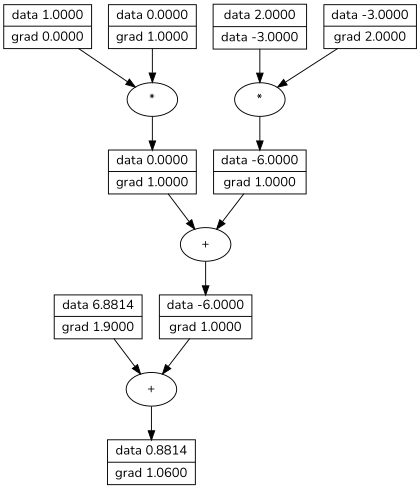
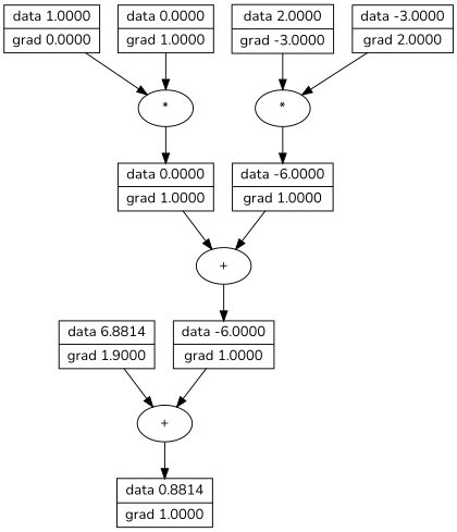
  digraph {
    fontname=Nunito
    rankdir=TB
    node [fontname=Nunito shape=record]
    edge [fontname=Nunito]
    n1 [label="{ data 6.8814 | grad 1.9000 }"]
    n2 [label="+" shape=""]
-   n3 [label="{ data 0.8814 | grad 1.0600 }"]
+   n3 [label="{ data 0.8814 | grad 1.0000 }"]
    n4 [label="{ data 0.0000 | grad 1.0000 }"]
    n5 [label="+" shape=""]
    n6 [label="{ data -6.0000 | grad 1.0000 }"]
    n7 [label="*" shape=""]
    n8 [label="{ data -6.0000 | grad 1.0000 }"]
    n9 [label="*" shape=""]
-   n10 [label="{ data 2.0000 | data -3.0000 }"]
+   n10 [label="{ data 2.0000 | grad -3.0000 }"]
    n11 [label="{ data 1.0000 | grad 0.0000 }"]
    n12 [label="{ data -3.0000 | grad 2.0000 }"]
    n13 [label="{ data 0.0000 | grad 1.0000 }"]
    n1 -> n2
    n2 -> n3
    n4 -> n5
    n5 -> n6
    n6 -> n2
    n7 -> n4
    n8 -> n5
    n9 -> n8
    n10 -> n9
    n11 -> n7
    n12 -> n9
    n13 -> n7
  }
